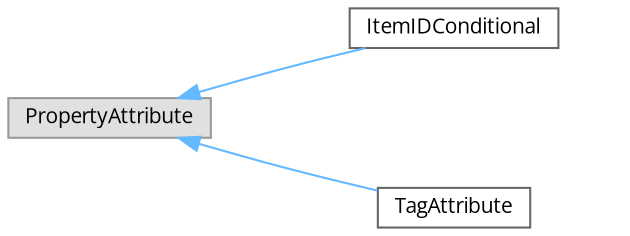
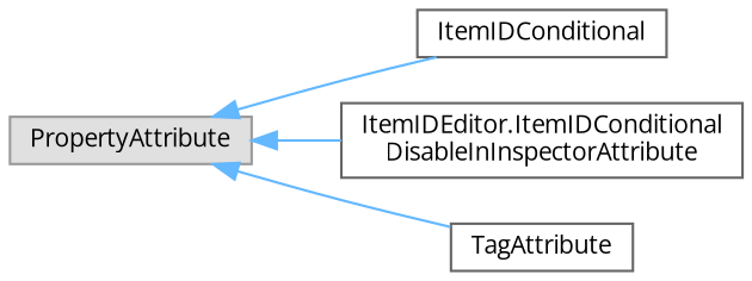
  digraph {
    fontname="Open Sans"
    rankdir=LR
    node [color=grey40 fillcolor=white fontname="Open Sans" fontsize=10 shape=box style=filled]
    edge [color=steelblue1 dir=back fontname="Open Sans" fontsize=10 labelfontname=Helvetica labelfontsize=10 style=solid]
    n1 [color=grey60 fillcolor="#E0E0E0" height=0.2 label=PropertyAttribute width=0.4]
    n2 [height=0.2 label=ItemIDConditional width=0.4]
+   n3 [height=0.2 label="ItemIDEditor.ItemIDConditional\lDisableInInspectorAttribute" width=0.4]
    n4 [height=0.2 label=TagAttribute width=0.4]
    n1 -> n2
+   n1 -> n3
    n1 -> n4
  }
